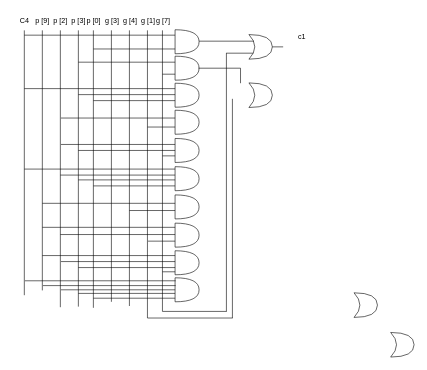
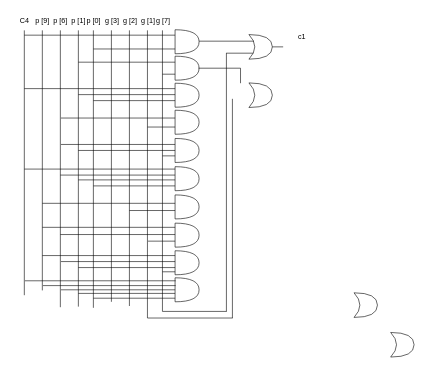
  <mxCell id="0" />
  <mxCell id="1" parent="0" />
  <mxCell id="2" value="&lt;font color=&quot;#000000&quot;&gt;C4&lt;/font&gt;" style="text;html=1;align=center;verticalAlign=middle;resizable=0;points=[];autosize=1;strokeColor=none;fillColor=none;" vertex="1" parent="1"><mxGeometry x="20" y="20" width="40" height="30" as="geometry" /></mxCell>
  <mxCell id="3" value="&lt;font color=&quot;#000000&quot;&gt;p [9]&lt;/font&gt;" style="text;html=1;align=center;verticalAlign=middle;resizable=0;points=[];autosize=1;strokeColor=none;fillColor=none;" vertex="1" parent="1"><mxGeometry x="45" y="20" width="50" height="30" as="geometry" /></mxCell>
  <mxCell id="4" value="" style="shape=or;whiteSpace=wrap;html=1;strokeColor=#000000;strokeWidth=1;fontColor=#000000;fillColor=#FFFFFF;" vertex="1" parent="1"><mxGeometry x="291" y="49" width="40" height="40" as="geometry" /></mxCell>
  <mxCell id="5" value="" style="line;strokeWidth=1;direction=south;html=1;perimeter=backbonePerimeter;points=[];outlineConnect=0;strokeColor=#000000;fontColor=#000000;fillColor=#FFFFFF;" vertex="1" parent="1"><mxGeometry x="35" y="50" width="10" height="441" as="geometry" /></mxCell>
  <mxCell id="6" value="" style="line;strokeWidth=1;direction=south;html=1;perimeter=backbonePerimeter;points=[];outlineConnect=0;strokeColor=#000000;fontColor=#000000;fillColor=#FFFFFF;" vertex="1" parent="1"><mxGeometry x="65" y="50" width="10" height="433" as="geometry" /></mxCell>
  <mxCell id="7" value="" style="line;strokeWidth=1;direction=south;html=1;perimeter=backbonePerimeter;points=[];outlineConnect=0;strokeColor=#000000;fontColor=#000000;fillColor=#FFFFFF;" vertex="1" parent="1"><mxGeometry x="95" y="50" width="10" height="461" as="geometry" /></mxCell>
  <mxCell id="8" value="" style="line;strokeWidth=1;direction=south;html=1;perimeter=backbonePerimeter;points=[];outlineConnect=0;strokeColor=#000000;fontColor=#000000;fillColor=#FFFFFF;" vertex="1" parent="1"><mxGeometry x="125" y="50" width="10" height="460" as="geometry" /></mxCell>
  <mxCell id="9" value="" style="line;strokeWidth=1;direction=south;html=1;perimeter=backbonePerimeter;points=[];outlineConnect=0;strokeColor=#000000;fontColor=#000000;fillColor=#FFFFFF;" vertex="1" parent="1"><mxGeometry x="150" y="50" width="10" height="462" as="geometry" /></mxCell>
- <mxCell id="10" value="&lt;font color=&quot;#000000&quot;&gt;p [2]&lt;/font&gt;" style="text;html=1;align=center;verticalAlign=middle;resizable=0;points=[];autosize=1;strokeColor=none;fillColor=none;" vertex="1" parent="1"><mxGeometry x="75" y="20" width="50" height="30" as="geometry" /></mxCell>
- <mxCell id="11" value="&lt;font color=&quot;#000000&quot;&gt;p [3]&lt;/font&gt;" style="text;html=1;align=center;verticalAlign=middle;resizable=0;points=[];autosize=1;strokeColor=none;fillColor=none;" vertex="1" parent="1"><mxGeometry x="105" y="20" width="50" height="30" as="geometry" /></mxCell>
+ <mxCell id="10" value="&lt;font color=&quot;#000000&quot;&gt;p [6]&lt;/font&gt;" style="text;html=1;align=center;verticalAlign=middle;resizable=0;points=[];autosize=1;strokeColor=none;fillColor=none;" vertex="1" parent="1"><mxGeometry x="75" y="20" width="50" height="30" as="geometry" /></mxCell>
+ <mxCell id="11" value="&lt;font color=&quot;#000000&quot;&gt;p [1]&lt;/font&gt;" style="text;html=1;align=center;verticalAlign=middle;resizable=0;points=[];autosize=1;strokeColor=none;fillColor=none;" vertex="1" parent="1"><mxGeometry x="105" y="20" width="50" height="30" as="geometry" /></mxCell>
  <mxCell id="12" value="&lt;font color=&quot;#000000&quot;&gt;p [0]&lt;/font&gt;" style="text;html=1;align=center;verticalAlign=middle;resizable=0;points=[];autosize=1;strokeColor=none;fillColor=none;" vertex="1" parent="1"><mxGeometry x="130" y="20" width="50" height="30" as="geometry" /></mxCell>
  <mxCell id="13" value="&lt;font color=&quot;#000000&quot;&gt;g [3]&lt;/font&gt;" style="text;html=1;align=center;verticalAlign=middle;resizable=0;points=[];autosize=1;strokeColor=none;fillColor=none;" vertex="1" parent="1"><mxGeometry x="165" y="22" width="41" height="26" as="geometry" /></mxCell>
  <mxCell id="14" value="" style="line;strokeWidth=1;direction=south;html=1;perimeter=backbonePerimeter;points=[];outlineConnect=0;strokeColor=#000000;fontColor=#000000;fillColor=#FFFFFF;" vertex="1" parent="1"><mxGeometry x="180" y="50" width="10" height="452" as="geometry" /></mxCell>
  <mxCell id="15" value="" style="line;strokeWidth=1;direction=south;html=1;perimeter=backbonePerimeter;points=[];outlineConnect=0;strokeColor=#000000;fontColor=#000000;fillColor=#FFFFFF;" vertex="1" parent="1"><mxGeometry x="210" y="50" width="10" height="459" as="geometry" /></mxCell>
  <mxCell id="16" value="" style="line;strokeWidth=1;direction=south;html=1;perimeter=backbonePerimeter;points=[];outlineConnect=0;strokeColor=#000000;fontColor=#000000;fillColor=#FFFFFF;" vertex="1" parent="1"><mxGeometry x="240" y="50" width="10" height="479" as="geometry" /></mxCell>
  <mxCell id="17" value="" style="line;strokeWidth=1;direction=south;html=1;perimeter=backbonePerimeter;points=[];outlineConnect=0;strokeColor=#000000;fontColor=#000000;fillColor=#FFFFFF;" vertex="1" parent="1"><mxGeometry x="265" y="50" width="10" height="468" as="geometry" /></mxCell>
- <mxCell id="18" value="&lt;font color=&quot;#000000&quot;&gt;g [4]&lt;/font&gt;" style="text;html=1;align=center;verticalAlign=middle;resizable=0;points=[];autosize=1;strokeColor=none;fillColor=none;" vertex="1" parent="1"><mxGeometry x="195" y="22" width="41" height="26" as="geometry" /></mxCell>
+ <mxCell id="18" value="&lt;font color=&quot;#000000&quot;&gt;g [2]&lt;/font&gt;" style="text;html=1;align=center;verticalAlign=middle;resizable=0;points=[];autosize=1;strokeColor=none;fillColor=none;" vertex="1" parent="1"><mxGeometry x="195" y="22" width="41" height="26" as="geometry" /></mxCell>
  <mxCell id="19" value="&lt;font color=&quot;#000000&quot;&gt;g [1]&lt;/font&gt;" style="text;html=1;align=center;verticalAlign=middle;resizable=0;points=[];autosize=1;strokeColor=none;fillColor=none;" vertex="1" parent="1"><mxGeometry x="225" y="22" width="41" height="26" as="geometry" /></mxCell>
  <mxCell id="20" value="&lt;font color=&quot;#000000&quot;&gt;g [7]&lt;/font&gt;" style="text;html=1;align=center;verticalAlign=middle;resizable=0;points=[];autosize=1;strokeColor=none;fillColor=none;" vertex="1" parent="1"><mxGeometry x="250" y="22" width="41" height="26" as="geometry" /></mxCell>
  <mxCell id="21" value="" style="line;strokeWidth=1;html=1;perimeter=backbonePerimeter;points=[];outlineConnect=0;strokeColor=#000000;fontColor=#000000;fillColor=#FFFFFF;" vertex="1" parent="1"><mxGeometry x="155" y="76" width="136" height="10" as="geometry" /></mxCell>
  <mxCell id="22" value="" style="line;strokeWidth=1;html=1;perimeter=backbonePerimeter;points=[];outlineConnect=0;strokeColor=#000000;fontColor=#000000;fillColor=#FFFFFF;" vertex="1" parent="1"><mxGeometry x="40" y="53" width="251" height="10" as="geometry" /></mxCell>
  <mxCell id="23" value="" style="shape=or;whiteSpace=wrap;html=1;strokeColor=#000000;strokeWidth=1;fontColor=#000000;fillColor=#FFFFFF;" vertex="1" parent="1"><mxGeometry x="291" y="93" width="40" height="40" as="geometry" /></mxCell>
  <mxCell id="24" value="" style="line;strokeWidth=1;html=1;perimeter=backbonePerimeter;points=[];outlineConnect=0;strokeColor=#000000;fontColor=#000000;fillColor=#FFFFFF;" vertex="1" parent="1"><mxGeometry x="270" y="118" width="21" height="10" as="geometry" /></mxCell>
  <mxCell id="25" value="" style="line;strokeWidth=1;html=1;perimeter=backbonePerimeter;points=[];outlineConnect=0;strokeColor=#000000;fontColor=#000000;fillColor=#FFFFFF;" vertex="1" parent="1"><mxGeometry x="130" y="98" width="161" height="10" as="geometry" /></mxCell>
  <mxCell id="26" value="" style="shape=or;whiteSpace=wrap;html=1;strokeColor=#000000;strokeWidth=1;fontColor=#000000;fillColor=#FFFFFF;" vertex="1" parent="1"><mxGeometry x="291" y="138" width="40" height="40" as="geometry" /></mxCell>
  <mxCell id="27" value="" style="line;strokeWidth=1;html=1;perimeter=backbonePerimeter;points=[];outlineConnect=0;strokeColor=#000000;fontColor=#000000;fillColor=#FFFFFF;" vertex="1" parent="1"><mxGeometry x="40" y="142" width="251" height="10" as="geometry" /></mxCell>
  <mxCell id="28" value="" style="line;strokeWidth=1;html=1;perimeter=backbonePerimeter;points=[];outlineConnect=0;strokeColor=#000000;fontColor=#000000;fillColor=#FFFFFF;" vertex="1" parent="1"><mxGeometry x="155" y="162" width="136" height="10" as="geometry" /></mxCell>
  <mxCell id="29" value="" style="line;strokeWidth=1;html=1;perimeter=backbonePerimeter;points=[];outlineConnect=0;strokeColor=#000000;fontColor=#000000;fillColor=#FFFFFF;" vertex="1" parent="1"><mxGeometry x="130" y="152" width="161" height="10" as="geometry" /></mxCell>
  <mxCell id="30" value="" style="shape=or;whiteSpace=wrap;html=1;strokeColor=#000000;strokeWidth=1;fontColor=#000000;fillColor=#FFFFFF;" vertex="1" parent="1"><mxGeometry x="291" y="183" width="40" height="40" as="geometry" /></mxCell>
  <mxCell id="31" value="" style="line;strokeWidth=1;html=1;perimeter=backbonePerimeter;points=[];outlineConnect=0;strokeColor=#000000;fontColor=#000000;fillColor=#FFFFFF;" vertex="1" parent="1"><mxGeometry x="101" y="191" width="190" height="10" as="geometry" /></mxCell>
  <mxCell id="32" value="" style="line;strokeWidth=1;html=1;perimeter=backbonePerimeter;points=[];outlineConnect=0;strokeColor=#000000;fontColor=#000000;fillColor=#FFFFFF;" vertex="1" parent="1"><mxGeometry x="245" y="206" width="46" height="10" as="geometry" /></mxCell>
  <mxCell id="33" value="" style="shape=or;whiteSpace=wrap;html=1;strokeColor=#000000;strokeWidth=1;fontColor=#000000;fillColor=#FFFFFF;" vertex="1" parent="1"><mxGeometry x="291" y="230" width="40" height="40" as="geometry" /></mxCell>
  <mxCell id="34" value="" style="line;strokeWidth=1;html=1;perimeter=backbonePerimeter;points=[];outlineConnect=0;strokeColor=#000000;fontColor=#000000;fillColor=#FFFFFF;" vertex="1" parent="1"><mxGeometry x="270" y="254" width="21" height="10" as="geometry" /></mxCell>
  <mxCell id="35" value="" style="line;strokeWidth=1;html=1;perimeter=backbonePerimeter;points=[];outlineConnect=0;strokeColor=#000000;fontColor=#000000;fillColor=#FFFFFF;" vertex="1" parent="1"><mxGeometry x="130" y="245" width="161" height="10" as="geometry" /></mxCell>
  <mxCell id="36" value="" style="line;strokeWidth=1;html=1;perimeter=backbonePerimeter;points=[];outlineConnect=0;strokeColor=#000000;fontColor=#000000;fillColor=#FFFFFF;" vertex="1" parent="1"><mxGeometry x="101" y="235" width="190" height="10" as="geometry" /></mxCell>
  <mxCell id="37" value="" style="shape=or;whiteSpace=wrap;html=1;strokeColor=#000000;strokeWidth=1;fontColor=#000000;fillColor=#FFFFFF;" vertex="1" parent="1"><mxGeometry x="291" y="277" width="40" height="40" as="geometry" /></mxCell>
  <mxCell id="38" value="" style="line;strokeWidth=1;html=1;perimeter=backbonePerimeter;points=[];outlineConnect=0;strokeColor=#000000;fontColor=#000000;fillColor=#FFFFFF;" vertex="1" parent="1"><mxGeometry x="155" y="304" width="136" height="10" as="geometry" /></mxCell>
  <mxCell id="39" value="" style="line;strokeWidth=1;html=1;perimeter=backbonePerimeter;points=[];outlineConnect=0;strokeColor=#000000;fontColor=#000000;fillColor=#FFFFFF;" vertex="1" parent="1"><mxGeometry x="130" y="294" width="161" height="10" as="geometry" /></mxCell>
  <mxCell id="40" value="" style="line;strokeWidth=1;html=1;perimeter=backbonePerimeter;points=[];outlineConnect=0;strokeColor=#000000;fontColor=#000000;fillColor=#FFFFFF;" vertex="1" parent="1"><mxGeometry x="40" y="276" width="251" height="10" as="geometry" /></mxCell>
  <mxCell id="41" value="" style="line;strokeWidth=1;html=1;perimeter=backbonePerimeter;points=[];outlineConnect=0;strokeColor=#000000;fontColor=#000000;fillColor=#FFFFFF;" vertex="1" parent="1"><mxGeometry x="100" y="286" width="191" height="10" as="geometry" /></mxCell>
  <mxCell id="42" value="" style="shape=or;whiteSpace=wrap;html=1;strokeColor=#000000;strokeWidth=1;fontColor=#000000;fillColor=#FFFFFF;" vertex="1" parent="1"><mxGeometry x="291" y="324" width="40" height="40" as="geometry" /></mxCell>
  <mxCell id="43" value="" style="line;strokeWidth=1;html=1;perimeter=backbonePerimeter;points=[];outlineConnect=0;strokeColor=#000000;fontColor=#000000;fillColor=#FFFFFF;" vertex="1" parent="1"><mxGeometry x="215" y="345" width="76" height="10" as="geometry" /></mxCell>
  <mxCell id="44" value="" style="line;strokeWidth=1;html=1;perimeter=backbonePerimeter;points=[];outlineConnect=0;strokeColor=#000000;fontColor=#000000;fillColor=#FFFFFF;" vertex="1" parent="1"><mxGeometry x="70" y="333" width="221" height="10" as="geometry" /></mxCell>
  <mxCell id="45" value="" style="shape=or;whiteSpace=wrap;html=1;strokeColor=#000000;strokeWidth=1;fontColor=#000000;fillColor=#FFFFFF;" vertex="1" parent="1"><mxGeometry x="291" y="371" width="40" height="40" as="geometry" /></mxCell>
  <mxCell id="46" value="" style="line;strokeWidth=1;html=1;perimeter=backbonePerimeter;points=[];outlineConnect=0;strokeColor=#000000;fontColor=#000000;fillColor=#FFFFFF;" vertex="1" parent="1"><mxGeometry x="246" y="396" width="45" height="10" as="geometry" /></mxCell>
  <mxCell id="47" value="" style="line;strokeWidth=1;html=1;perimeter=backbonePerimeter;points=[];outlineConnect=0;strokeColor=#000000;fontColor=#000000;fillColor=#FFFFFF;" vertex="1" parent="1"><mxGeometry x="100" y="385" width="191" height="10" as="geometry" /></mxCell>
  <mxCell id="48" value="" style="line;strokeWidth=1;html=1;perimeter=backbonePerimeter;points=[];outlineConnect=0;strokeColor=#000000;fontColor=#000000;fillColor=#FFFFFF;" vertex="1" parent="1"><mxGeometry x="70" y="373" width="221" height="10" as="geometry" /></mxCell>
  <mxCell id="49" value="" style="shape=or;whiteSpace=wrap;html=1;strokeColor=#000000;strokeWidth=1;fontColor=#000000;fillColor=#FFFFFF;" vertex="1" parent="1"><mxGeometry x="291" y="417" width="40" height="40" as="geometry" /></mxCell>
  <mxCell id="50" value="" style="line;strokeWidth=1;html=1;perimeter=backbonePerimeter;points=[];outlineConnect=0;strokeColor=#000000;fontColor=#000000;fillColor=#FFFFFF;" vertex="1" parent="1"><mxGeometry x="270" y="447" width="21" height="10" as="geometry" /></mxCell>
  <mxCell id="51" value="" style="line;strokeWidth=1;html=1;perimeter=backbonePerimeter;points=[];outlineConnect=0;strokeColor=#000000;fontColor=#000000;fillColor=#FFFFFF;" vertex="1" parent="1"><mxGeometry x="130" y="440" width="161" height="10" as="geometry" /></mxCell>
  <mxCell id="52" value="" style="line;strokeWidth=1;html=1;perimeter=backbonePerimeter;points=[];outlineConnect=0;strokeColor=#000000;fontColor=#000000;fillColor=#FFFFFF;" vertex="1" parent="1"><mxGeometry x="101" y="430" width="190" height="10" as="geometry" /></mxCell>
  <mxCell id="53" value="" style="line;strokeWidth=1;html=1;perimeter=backbonePerimeter;points=[];outlineConnect=0;strokeColor=#000000;fontColor=#000000;fillColor=#FFFFFF;" vertex="1" parent="1"><mxGeometry x="70" y="420" width="221" height="10" as="geometry" /></mxCell>
  <mxCell id="54" value="" style="shape=or;whiteSpace=wrap;html=1;strokeColor=#000000;strokeWidth=1;fontColor=#000000;fillColor=#FFFFFF;" vertex="1" parent="1"><mxGeometry x="291" y="462" width="40" height="40" as="geometry" /></mxCell>
  <mxCell id="55" value="" style="line;strokeWidth=1;html=1;perimeter=backbonePerimeter;points=[];outlineConnect=0;strokeColor=#000000;fontColor=#000000;fillColor=#FFFFFF;" vertex="1" parent="1"><mxGeometry x="71" y="470" width="221" height="10" as="geometry" /></mxCell>
  <mxCell id="56" value="" style="line;strokeWidth=1;html=1;perimeter=backbonePerimeter;points=[];outlineConnect=0;strokeColor=#000000;fontColor=#000000;fillColor=#FFFFFF;" vertex="1" parent="1"><mxGeometry x="101" y="477" width="190" height="10" as="geometry" /></mxCell>
  <mxCell id="57" value="" style="line;strokeWidth=1;html=1;perimeter=backbonePerimeter;points=[];outlineConnect=0;strokeColor=#000000;fontColor=#000000;fillColor=#FFFFFF;" vertex="1" parent="1"><mxGeometry x="130" y="483" width="161" height="10" as="geometry" /></mxCell>
  <mxCell id="58" value="" style="line;strokeWidth=1;html=1;perimeter=backbonePerimeter;points=[];outlineConnect=0;strokeColor=#000000;fontColor=#000000;fillColor=#FFFFFF;" vertex="1" parent="1"><mxGeometry x="155" y="491" width="136" height="10" as="geometry" /></mxCell>
  <mxCell id="59" value="" style="line;strokeWidth=1;html=1;perimeter=backbonePerimeter;points=[];outlineConnect=0;strokeColor=#000000;fontColor=#000000;fillColor=#FFFFFF;" vertex="1" parent="1"><mxGeometry x="41" y="462" width="251" height="10" as="geometry" /></mxCell>
  <mxCell id="60" value="" style="shape=xor;whiteSpace=wrap;html=1;strokeColor=#000000;strokeWidth=1;fontColor=#000000;fillColor=#FFFFFF;" vertex="1" parent="1"><mxGeometry x="414" y="57" width="39" height="41" as="geometry" /></mxCell>
  <mxCell id="61" value="" style="line;strokeWidth=1;html=1;perimeter=backbonePerimeter;points=[];outlineConnect=0;strokeColor=#000000;fontColor=#000000;fillColor=#FFFFFF;" vertex="1" parent="1"><mxGeometry x="331" y="63" width="91" height="10" as="geometry" /></mxCell>
  <mxCell id="62" value="" style="shape=xor;whiteSpace=wrap;html=1;strokeColor=#000000;strokeWidth=1;fontColor=#000000;fillColor=#FFFFFF;" vertex="1" parent="1"><mxGeometry x="650" y="553" width="39" height="41" as="geometry" /></mxCell>
  <mxCell id="63" value="" style="shape=xor;whiteSpace=wrap;html=1;strokeColor=#000000;strokeWidth=1;fontColor=#000000;fillColor=#FFFFFF;" vertex="1" parent="1"><mxGeometry x="589" y="487" width="39" height="41" as="geometry" /></mxCell>
  <mxCell id="64" value="" style="shape=xor;whiteSpace=wrap;html=1;strokeColor=#000000;strokeWidth=1;fontColor=#000000;fillColor=#FFFFFF;" vertex="1" parent="1"><mxGeometry x="414" y="137.5" width="39" height="41" as="geometry" /></mxCell>
  <mxCell id="65" value="" style="line;strokeWidth=1;html=1;perimeter=backbonePerimeter;points=[];outlineConnect=0;strokeColor=#000000;fontColor=#000000;fillColor=#FFFFFF;" vertex="1" parent="1"><mxGeometry x="270" y="513" width="107" height="10" as="geometry" /></mxCell>
  <mxCell id="66" value="" style="line;strokeWidth=1;direction=south;html=1;perimeter=backbonePerimeter;points=[];outlineConnect=0;strokeColor=#000000;fontColor=#000000;fillColor=#FFFFFF;" vertex="1" parent="1"><mxGeometry x="371.5" y="88" width="10" height="430" as="geometry" /></mxCell>
  <mxCell id="67" value="" style="line;strokeWidth=1;html=1;perimeter=backbonePerimeter;points=[];outlineConnect=0;strokeColor=#000000;fontColor=#000000;fillColor=#FFFFFF;" vertex="1" parent="1"><mxGeometry x="376" y="83" width="45" height="10" as="geometry" /></mxCell>
  <mxCell id="68" value="" style="line;strokeWidth=1;html=1;perimeter=backbonePerimeter;points=[];outlineConnect=0;strokeColor=#000000;fontColor=#000000;fillColor=#FFFFFF;" vertex="1" parent="1"><mxGeometry x="453" y="72.5" width="18" height="10" as="geometry" /></mxCell>
  <mxCell id="69" value="&lt;font color=&quot;#000000&quot;&gt;c1&lt;/font&gt;" style="text;html=1;align=center;verticalAlign=middle;resizable=0;points=[];autosize=1;strokeColor=none;fillColor=none;" vertex="1" parent="1"><mxGeometry x="486" y="48" width="31" height="26" as="geometry" /></mxCell>
  <mxCell id="70" value="" style="line;strokeWidth=1;html=1;perimeter=backbonePerimeter;points=[];outlineConnect=0;strokeColor=#000000;fontColor=#000000;fillColor=#FFFFFF;" vertex="1" parent="1"><mxGeometry x="245" y="524" width="142" height="10" as="geometry" /></mxCell>
  <mxCell id="71" value="" style="line;strokeWidth=1;direction=south;html=1;perimeter=backbonePerimeter;points=[];outlineConnect=0;strokeColor=#000000;fontColor=#000000;fillColor=#FFFFFF;" vertex="1" parent="1"><mxGeometry x="381.5" y="164" width="10" height="365" as="geometry" /></mxCell>
  <mxCell id="72" value="" style="line;strokeWidth=1;html=1;perimeter=backbonePerimeter;points=[];outlineConnect=0;strokeColor=#000000;fontColor=#000000;fillColor=#FFFFFF;" vertex="1" parent="1"><mxGeometry x="330" y="108" width="70" height="10" as="geometry" /></mxCell>
  <mxCell id="73" value="" style="line;strokeWidth=1;direction=south;html=1;perimeter=backbonePerimeter;points=[];outlineConnect=0;strokeColor=#000000;fontColor=#000000;fillColor=#FFFFFF;" vertex="1" parent="1"><mxGeometry x="395" y="113" width="10" height="25" as="geometry" /></mxCell>
